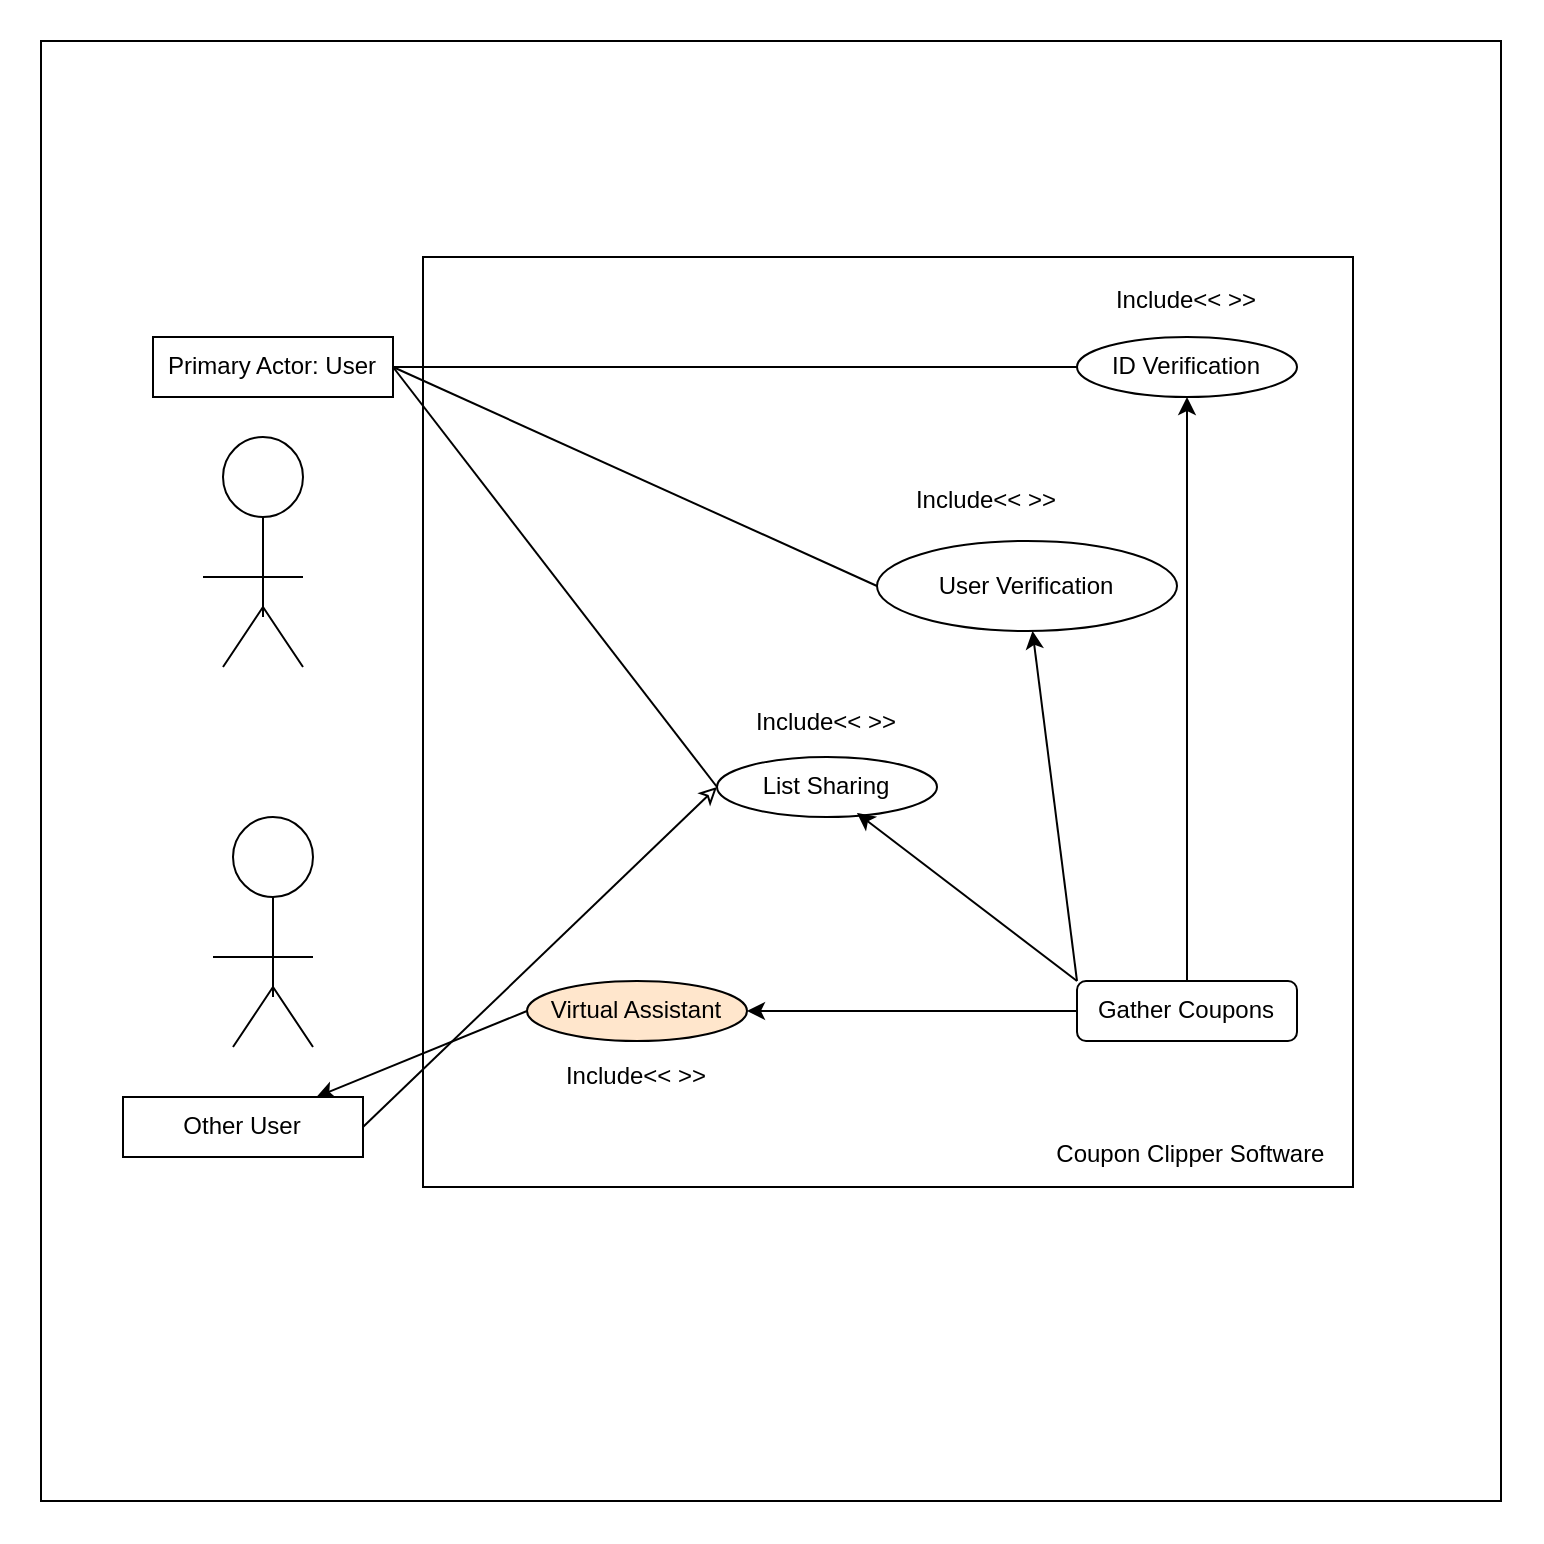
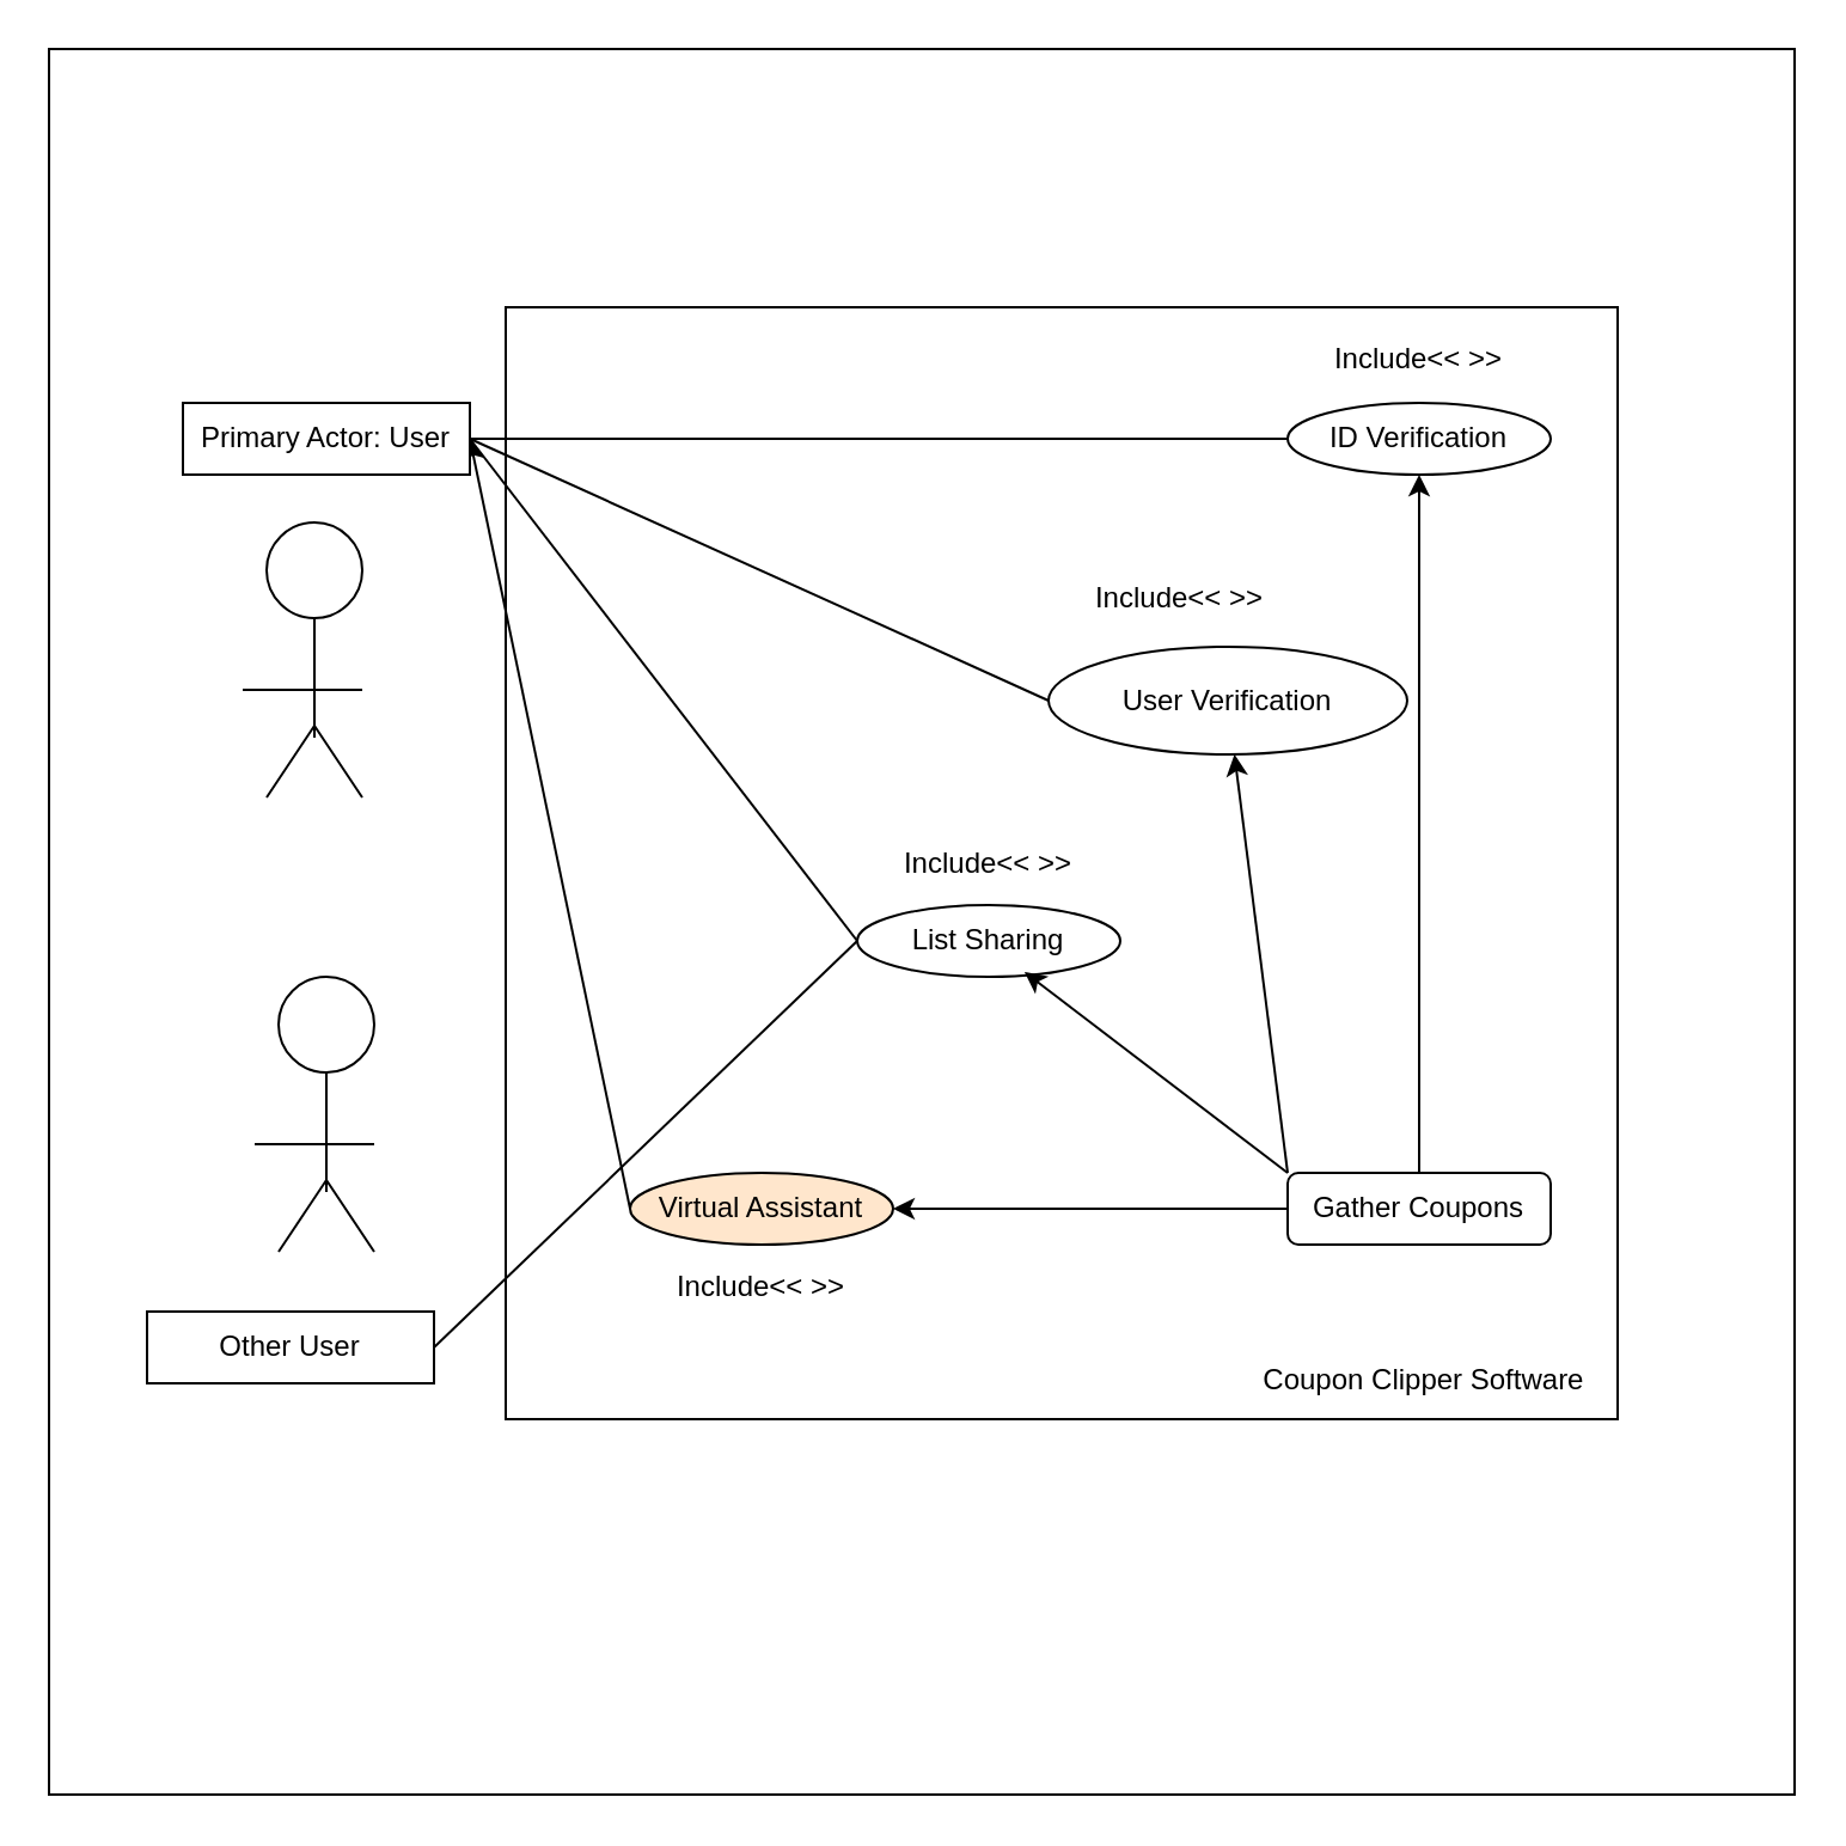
  <mxCell id="0" />
  <mxCell id="1" parent="0" />
  <mxCell id="2" value="&lt;br&gt;&lt;br&gt;&lt;br&gt;&lt;br&gt;&lt;br&gt;&lt;br&gt;&lt;br&gt;&lt;br&gt;&lt;br&gt;&lt;br&gt;&lt;br&gt;&lt;br&gt;&lt;br&gt;&lt;br&gt;&lt;br&gt;&lt;br&gt;&lt;br&gt;&lt;br&gt;&lt;br&gt;&lt;br&gt;&lt;br&gt;&lt;br&gt;&lt;br&gt;&lt;br&gt;&lt;br&gt;&lt;br&gt;&lt;br&gt;&lt;br&gt;&lt;br&gt;&lt;br&gt;&lt;div style=&quot;text-align: left;&quot;&gt;&lt;span style=&quot;background-color: initial;&quot;&gt;&amp;nbsp; &amp;nbsp; &amp;nbsp; &amp;nbsp; &amp;nbsp; &amp;nbsp; &amp;nbsp; &amp;nbsp; &amp;nbsp; &amp;nbsp; &amp;nbsp; &amp;nbsp; &amp;nbsp; &amp;nbsp; &amp;nbsp; &amp;nbsp; &amp;nbsp; &amp;nbsp; &amp;nbsp; &amp;nbsp; &amp;nbsp; &amp;nbsp; &amp;nbsp; &amp;nbsp; &amp;nbsp; &amp;nbsp; &amp;nbsp; &amp;nbsp; &amp;nbsp; &amp;nbsp; &amp;nbsp; &amp;nbsp; &amp;nbsp; &amp;nbsp; &amp;nbsp; &amp;nbsp; &amp;nbsp; &amp;nbsp; &amp;nbsp; &amp;nbsp; &amp;nbsp; &amp;nbsp; &amp;nbsp; &amp;nbsp; &amp;nbsp; &amp;nbsp;Coupon Clipper Software&lt;/span&gt;&lt;br&gt;&lt;/div&gt;" style="whiteSpace=wrap;html=1;aspect=fixed;" vertex="1" parent="1"><mxGeometry x="211" y="128" width="465" height="465" as="geometry" /></mxCell>
- <mxCell id="3" style="rounded=0;orthogonalLoop=1;jettySize=auto;html=1;exitX=0;exitY=0.5;exitDx=0;exitDy=0;" edge="1" parent="1" source="4" target="21"><mxGeometry relative="1" as="geometry" /></mxCell>
+ <mxCell id="3" style="rounded=0;orthogonalLoop=1;jettySize=auto;html=1;exitX=0;exitY=0.5;exitDx=0;exitDy=0;entryX=1;entryY=0.5;entryDx=0;entryDy=0;" edge="1" parent="1" source="4" target="19"><mxGeometry relative="1" as="geometry" /></mxCell>
  <mxCell id="4" value="Virtual Assistant" style="ellipse;whiteSpace=wrap;html=1;fillColor=#ffe6cc;" vertex="1" parent="1"><mxGeometry x="263" y="490" width="110" height="30" as="geometry" /></mxCell>
  <mxCell id="5" value="User Verification" style="ellipse;whiteSpace=wrap;html=1;" vertex="1" parent="1"><mxGeometry x="438" y="270" width="150" height="45" as="geometry" /></mxCell>
  <mxCell id="6" value="ID Verification" style="ellipse;whiteSpace=wrap;html=1;" vertex="1" parent="1"><mxGeometry x="538" y="168" width="110" height="30" as="geometry" /></mxCell>
  <mxCell id="7" value="List Sharing" style="ellipse;whiteSpace=wrap;html=1;" vertex="1" parent="1"><mxGeometry x="358" y="378" width="110" height="30" as="geometry" /></mxCell>
  <mxCell id="8" value="" style="ellipse;whiteSpace=wrap;html=1;aspect=fixed;" vertex="1" parent="1"><mxGeometry x="111" y="218" width="40" height="40" as="geometry" /></mxCell>
  <mxCell id="9" value="" style="endArrow=none;html=1;rounded=0;" edge="1" parent="1"><mxGeometry width="50" height="50" relative="1" as="geometry"><mxPoint x="131" y="308" as="sourcePoint" /><mxPoint x="131" y="258" as="targetPoint" /></mxGeometry></mxCell>
  <mxCell id="10" value="" style="endArrow=none;html=1;rounded=0;" edge="1" parent="1"><mxGeometry width="50" height="50" relative="1" as="geometry"><mxPoint x="151" y="288" as="sourcePoint" /><mxPoint x="101" y="288" as="targetPoint" /></mxGeometry></mxCell>
  <mxCell id="11" value="" style="endArrow=none;html=1;rounded=0;" edge="1" parent="1"><mxGeometry width="50" height="50" relative="1" as="geometry"><mxPoint x="151" y="333" as="sourcePoint" /><mxPoint x="111" y="333" as="targetPoint" /><Array as="points"><mxPoint x="131" y="303" /></Array></mxGeometry></mxCell>
  <mxCell id="12" value="" style="ellipse;whiteSpace=wrap;html=1;aspect=fixed;" vertex="1" parent="1"><mxGeometry x="116" y="408" width="40" height="40" as="geometry" /></mxCell>
  <mxCell id="13" value="" style="endArrow=none;html=1;rounded=0;" edge="1" parent="1"><mxGeometry width="50" height="50" relative="1" as="geometry"><mxPoint x="136" y="498" as="sourcePoint" /><mxPoint x="136" y="448" as="targetPoint" /></mxGeometry></mxCell>
  <mxCell id="14" value="" style="endArrow=none;html=1;rounded=0;" edge="1" parent="1"><mxGeometry width="50" height="50" relative="1" as="geometry"><mxPoint x="156" y="478" as="sourcePoint" /><mxPoint x="106" y="478" as="targetPoint" /></mxGeometry></mxCell>
  <mxCell id="15" value="" style="endArrow=none;html=1;rounded=0;" edge="1" parent="1"><mxGeometry width="50" height="50" relative="1" as="geometry"><mxPoint x="156" y="523" as="sourcePoint" /><mxPoint x="116" y="523" as="targetPoint" /><Array as="points"><mxPoint x="136" y="493" /></Array></mxGeometry></mxCell>
  <mxCell id="16" style="rounded=0;orthogonalLoop=1;jettySize=auto;html=1;exitX=1;exitY=0.5;exitDx=0;exitDy=0;entryX=0;entryY=0.5;entryDx=0;entryDy=0;endArrow=none;endFill=0;" edge="1" parent="1" source="19" target="6"><mxGeometry relative="1" as="geometry" /></mxCell>
  <mxCell id="17" style="rounded=0;orthogonalLoop=1;jettySize=auto;html=1;exitX=1;exitY=0.5;exitDx=0;exitDy=0;entryX=0;entryY=0.5;entryDx=0;entryDy=0;endArrow=none;endFill=0;" edge="1" parent="1" source="19" target="5"><mxGeometry relative="1" as="geometry" /></mxCell>
  <mxCell id="18" style="rounded=0;orthogonalLoop=1;jettySize=auto;html=1;exitX=1;exitY=0.5;exitDx=0;exitDy=0;entryX=0;entryY=0.5;entryDx=0;entryDy=0;endArrow=none;endFill=0;" edge="1" parent="1" source="19" target="7"><mxGeometry relative="1" as="geometry" /></mxCell>
  <mxCell id="19" value="Primary Actor: User" style="rounded=0;whiteSpace=wrap;html=1;" vertex="1" parent="1"><mxGeometry x="76" y="168" width="120" height="30" as="geometry" /></mxCell>
- <mxCell id="20" style="rounded=0;orthogonalLoop=1;jettySize=auto;html=1;exitX=1;exitY=0.5;exitDx=0;exitDy=0;entryX=0;entryY=0.5;entryDx=0;entryDy=0;endArrow=classic;endFill=0;" edge="1" parent="1" source="21" target="7"><mxGeometry relative="1" as="geometry" /></mxCell>
+ <mxCell id="20" style="rounded=0;orthogonalLoop=1;jettySize=auto;html=1;exitX=1;exitY=0.5;exitDx=0;exitDy=0;entryX=0;entryY=0.5;entryDx=0;entryDy=0;endArrow=none;endFill=0;" edge="1" parent="1" source="21" target="7"><mxGeometry relative="1" as="geometry" /></mxCell>
  <mxCell id="21" value="Other User" style="rounded=0;whiteSpace=wrap;html=1;" vertex="1" parent="1"><mxGeometry x="61" y="548" width="120" height="30" as="geometry" /></mxCell>
  <mxCell id="22" style="edgeStyle=orthogonalEdgeStyle;rounded=0;orthogonalLoop=1;jettySize=auto;html=1;exitX=0.5;exitY=0;exitDx=0;exitDy=0;entryX=0.5;entryY=1;entryDx=0;entryDy=0;" edge="1" parent="1" source="25" target="6"><mxGeometry relative="1" as="geometry" /></mxCell>
  <mxCell id="23" style="edgeStyle=orthogonalEdgeStyle;rounded=0;orthogonalLoop=1;jettySize=auto;html=1;exitX=0;exitY=0.5;exitDx=0;exitDy=0;entryX=1;entryY=0.5;entryDx=0;entryDy=0;" edge="1" parent="1" source="25" target="4"><mxGeometry relative="1" as="geometry" /></mxCell>
  <mxCell id="24" style="rounded=0;orthogonalLoop=1;jettySize=auto;html=1;exitX=0;exitY=0;exitDx=0;exitDy=0;" edge="1" parent="1" source="25" target="5"><mxGeometry relative="1" as="geometry" /></mxCell>
  <mxCell id="25" value="Gather Coupons" style="whiteSpace=wrap;html=1;rounded=1;" vertex="1" parent="1"><mxGeometry x="538" y="490" width="110" height="30" as="geometry" /></mxCell>
  <mxCell id="26" style="rounded=0;orthogonalLoop=1;jettySize=auto;html=1;exitX=0;exitY=0;exitDx=0;exitDy=0;entryX=0.636;entryY=0.933;entryDx=0;entryDy=0;entryPerimeter=0;" edge="1" parent="1" source="25" target="7"><mxGeometry relative="1" as="geometry" /></mxCell>
  <mxCell id="27" value="Include&amp;lt;&amp;lt; &amp;gt;&amp;gt;" style="rounded=0;whiteSpace=wrap;html=1;strokeColor=none;" vertex="1" parent="1"><mxGeometry x="553" y="140" width="80" height="20" as="geometry" /></mxCell>
  <mxCell id="28" value="Include&amp;lt;&amp;lt; &amp;gt;&amp;gt;" style="rounded=0;whiteSpace=wrap;html=1;strokeColor=none;" vertex="1" parent="1"><mxGeometry x="453" y="240" width="80" height="20" as="geometry" /></mxCell>
  <mxCell id="29" value="Include&amp;lt;&amp;lt; &amp;gt;&amp;gt;" style="rounded=0;whiteSpace=wrap;html=1;strokeColor=none;" vertex="1" parent="1"><mxGeometry x="373" y="350.5" width="80" height="20" as="geometry" /></mxCell>
  <mxCell id="30" value="Include&amp;lt;&amp;lt; &amp;gt;&amp;gt;" style="rounded=0;whiteSpace=wrap;html=1;strokeColor=none;" vertex="1" parent="1"><mxGeometry x="278" y="528" width="80" height="20" as="geometry" /></mxCell>
  <mxCell id="31" value="" style="whiteSpace=wrap;html=1;aspect=fixed;fillColor=none;" vertex="1" parent="1"><mxGeometry x="20" y="20" width="730" height="730" as="geometry" /></mxCell>
